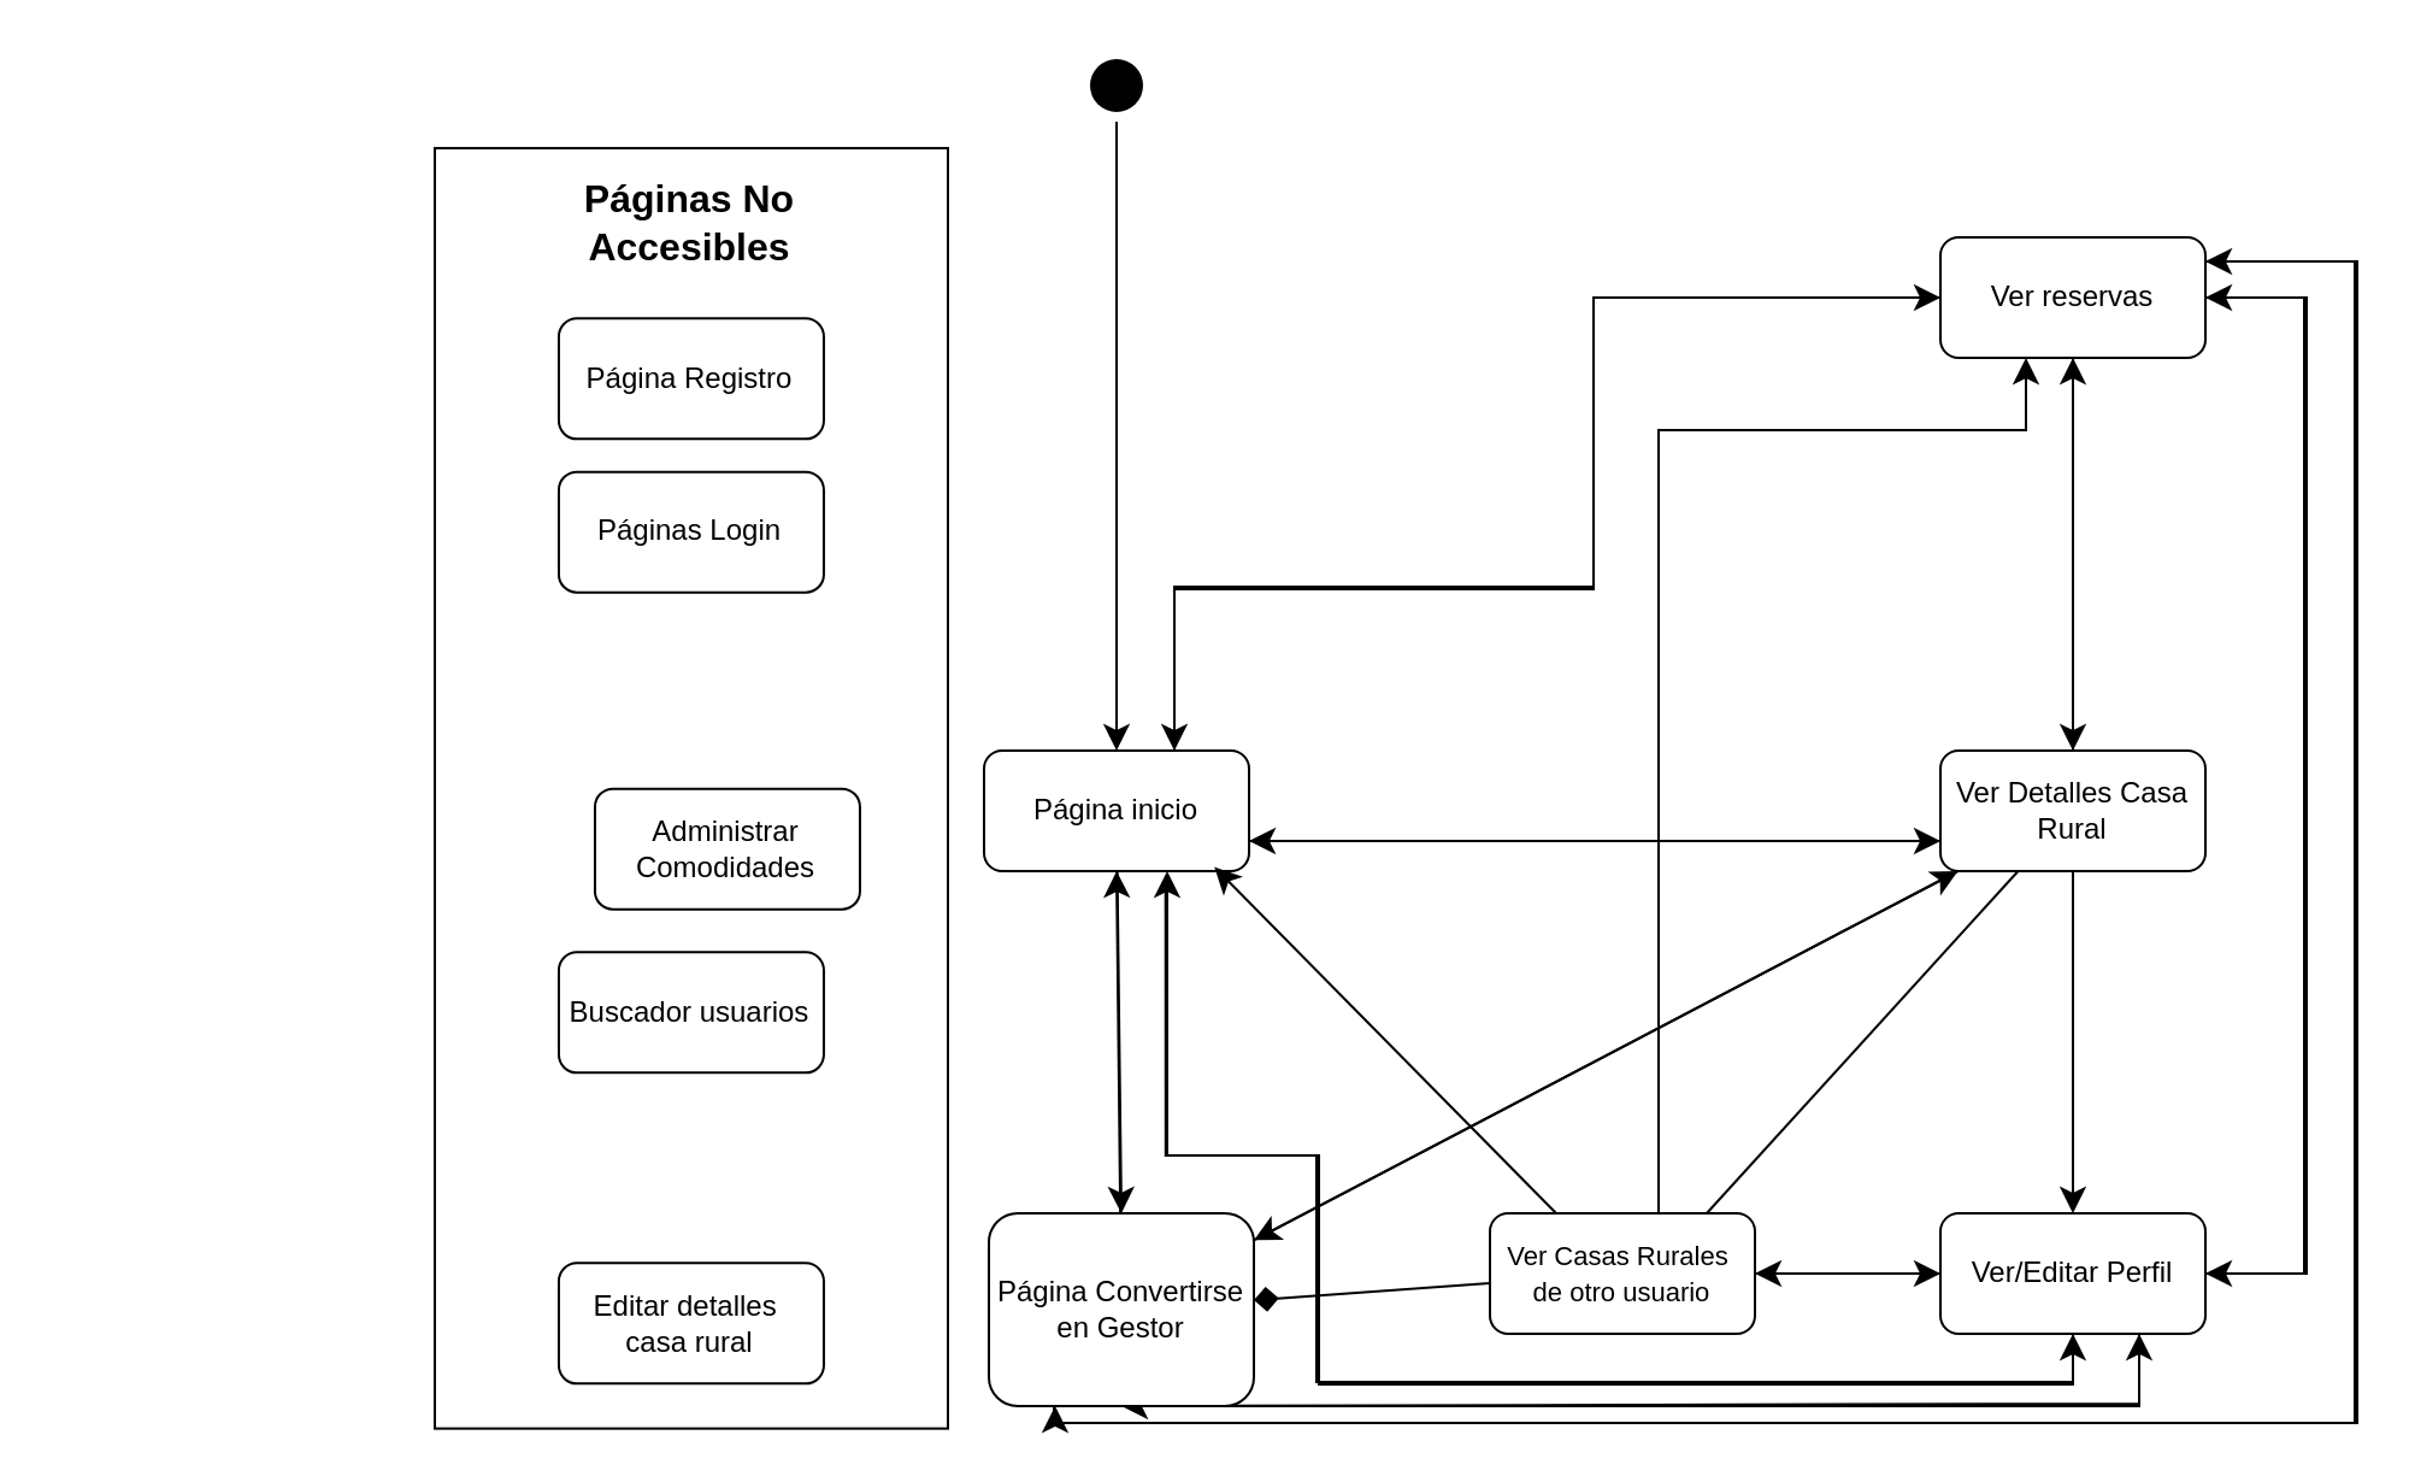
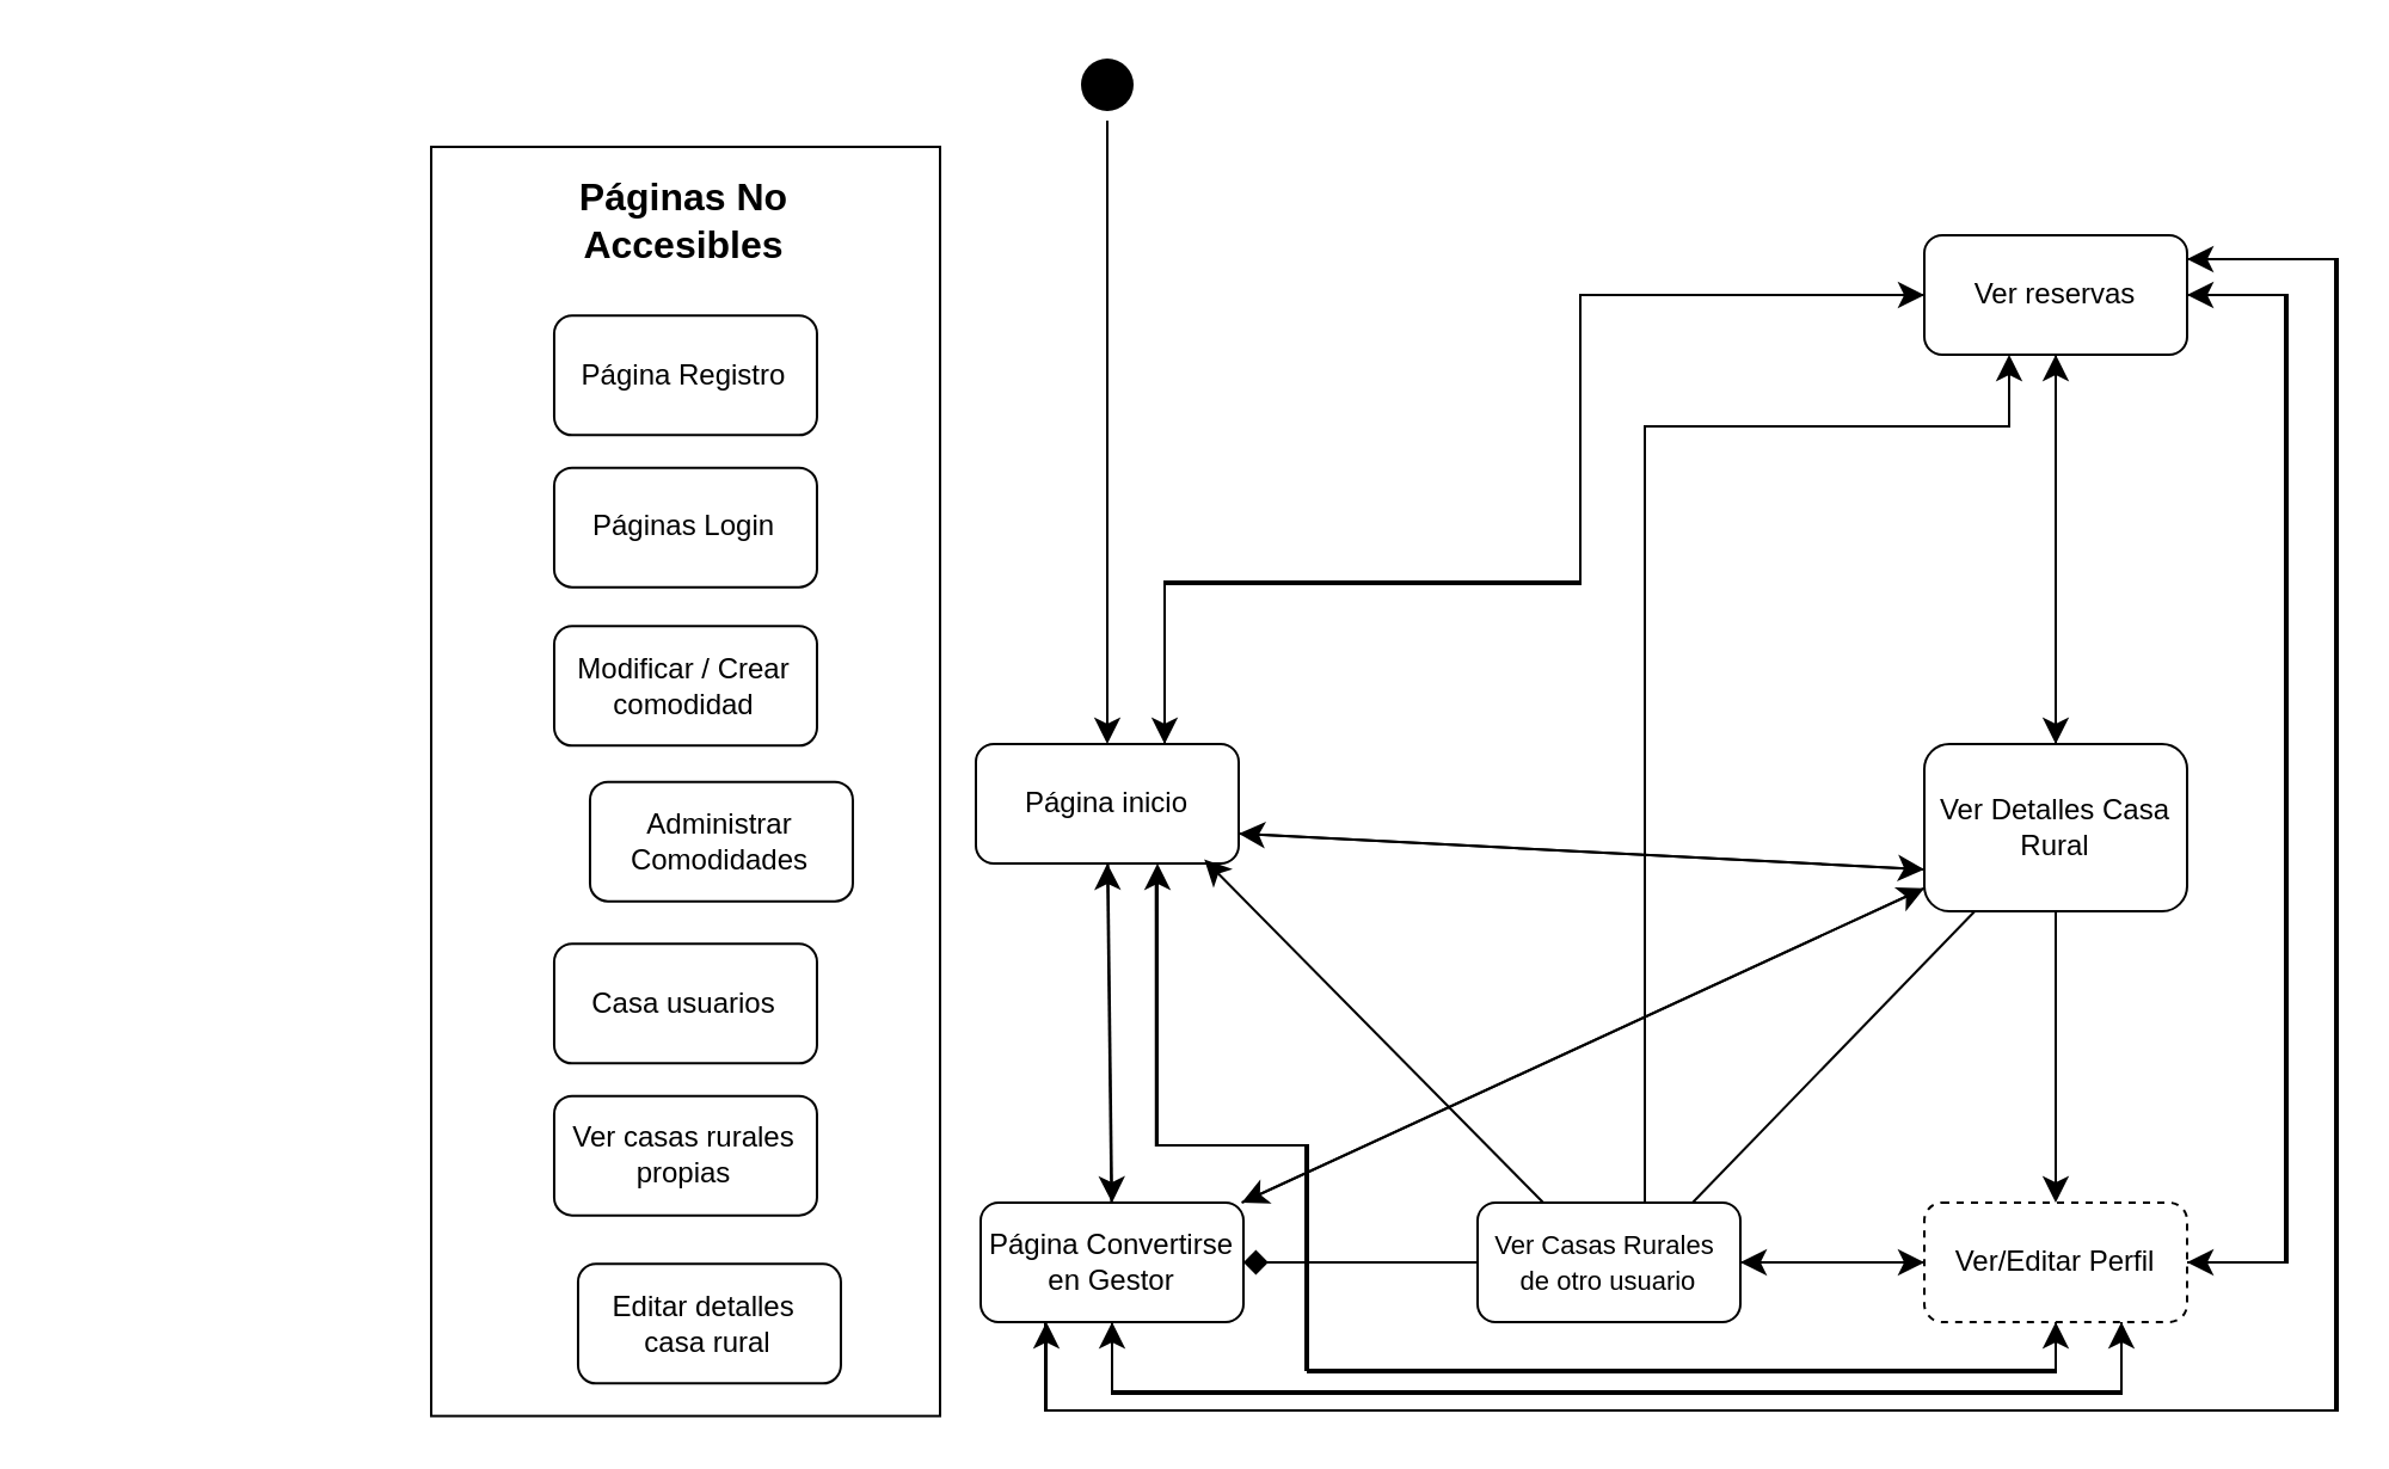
  <mxCell id="0" />
  <mxCell id="1" parent="0" />
  <mxCell id="2" style="edgeStyle=none;curved=1;rounded=0;orthogonalLoop=1;jettySize=auto;html=1;entryX=0.5;entryY=0;entryDx=0;entryDy=0;fontSize=12;startSize=8;endSize=8;" parent="1" source="3" target="8" edge="1"><mxGeometry relative="1" as="geometry" /></mxCell>
  <mxCell id="3" value="" style="ellipse;html=1;shape=startState;fillColor=#000000;strokeColor=none;" parent="1" vertex="1"><mxGeometry x="448" y="20" width="30" height="30" as="geometry" /></mxCell>
  <mxCell id="4" style="edgeStyle=none;curved=1;rounded=0;orthogonalLoop=1;jettySize=auto;html=1;fontSize=12;startSize=8;endSize=8;exitX=1;exitY=0.75;exitDx=0;exitDy=0;entryX=0;entryY=0.75;entryDx=0;entryDy=0;" parent="1" source="8" target="13" edge="1"><mxGeometry relative="1" as="geometry" /></mxCell>
  <mxCell id="5" style="edgeStyle=orthogonalEdgeStyle;rounded=0;orthogonalLoop=1;jettySize=auto;html=1;fontSize=12;startSize=8;endSize=8;exitX=0.75;exitY=0;exitDx=0;exitDy=0;entryX=0;entryY=0.5;entryDx=0;entryDy=0;" parent="1" source="8" target="26" edge="1"><mxGeometry relative="1" as="geometry"><Array as="points"><mxPoint x="487" y="311" /><mxPoint x="487" y="243" /><mxPoint x="661" y="243" /><mxPoint x="661" y="123" /></Array></mxGeometry></mxCell>
  <mxCell id="6" style="edgeStyle=orthogonalEdgeStyle;rounded=0;orthogonalLoop=1;jettySize=auto;html=1;entryX=0.5;entryY=1;entryDx=0;entryDy=0;fontSize=12;startSize=8;endSize=8;exitX=0.685;exitY=1.104;exitDx=0;exitDy=0;exitPerimeter=0;" parent="1" source="8" target="17" edge="1"><mxGeometry relative="1" as="geometry"><Array as="points"><mxPoint x="483" y="479" /><mxPoint x="546" y="479" /><mxPoint x="546" y="573" /><mxPoint x="860" y="573" /></Array></mxGeometry></mxCell>
  <mxCell id="7" style="edgeStyle=none;curved=1;rounded=0;orthogonalLoop=1;jettySize=auto;html=1;entryX=0.5;entryY=0;entryDx=0;entryDy=0;fontSize=12;startSize=8;endSize=8;" parent="1" source="8" target="34" edge="1"><mxGeometry relative="1" as="geometry" /></mxCell>
  <mxCell id="8" value="Página inicio" style="html=1;whiteSpace=wrap;rounded=1;" parent="1" vertex="1"><mxGeometry x="408" y="311" width="110" height="50" as="geometry" /></mxCell>
  <mxCell id="9" style="edgeStyle=none;curved=1;rounded=0;orthogonalLoop=1;jettySize=auto;html=1;entryX=1;entryY=0.75;entryDx=0;entryDy=0;fontSize=12;startSize=8;endSize=8;exitX=0;exitY=0.75;exitDx=0;exitDy=0;" parent="1" source="13" target="8" edge="1"><mxGeometry relative="1" as="geometry"><mxPoint x="432" y="505" as="sourcePoint" /></mxGeometry></mxCell>
  <mxCell id="10" style="edgeStyle=none;curved=1;rounded=0;orthogonalLoop=1;jettySize=auto;html=1;fontSize=12;startSize=8;endSize=8;" parent="1" source="13" target="26" edge="1"><mxGeometry relative="1" as="geometry"><mxPoint x="766" y="140" as="targetPoint" /></mxGeometry></mxCell>
  <mxCell id="11" style="edgeStyle=none;curved=1;rounded=0;orthogonalLoop=1;jettySize=auto;html=1;fontSize=12;startSize=8;endSize=8;" parent="1" source="13" target="17" edge="1"><mxGeometry relative="1" as="geometry" /></mxCell>
  <mxCell id="12" style="edgeStyle=none;curved=1;rounded=0;orthogonalLoop=1;jettySize=auto;html=1;fontSize=12;startSize=8;endSize=8;" parent="1" source="13" target="34" edge="1"><mxGeometry relative="1" as="geometry" /></mxCell>
- <mxCell id="13" value="Ver Detalles Casa Rural" style="html=1;whiteSpace=wrap;rounded=1;" parent="1" vertex="1"><mxGeometry x="805" y="311" width="110" height="50" as="geometry" /></mxCell>
+ <mxCell id="13" value="Ver Detalles Casa Rural" style="html=1;whiteSpace=wrap;rounded=1;" parent="1" vertex="1"><mxGeometry x="805" y="311" width="110" height="70" as="geometry" /></mxCell>
  <mxCell id="14" style="edgeStyle=none;curved=1;rounded=0;orthogonalLoop=1;jettySize=auto;html=1;fontSize=12;startSize=8;endSize=8;" parent="1" source="17" target="22" edge="1"><mxGeometry relative="1" as="geometry"><mxPoint x="681" y="461" as="targetPoint" /></mxGeometry></mxCell>
  <mxCell id="15" style="edgeStyle=elbowEdgeStyle;rounded=0;orthogonalLoop=1;jettySize=auto;html=1;entryX=1;entryY=0.5;entryDx=0;entryDy=0;fontSize=12;startSize=8;endSize=8;" parent="1" source="17" target="26" edge="1"><mxGeometry relative="1" as="geometry"><Array as="points"><mxPoint x="956" y="326" /></Array></mxGeometry></mxCell>
  <mxCell id="16" style="edgeStyle=orthogonalEdgeStyle;rounded=0;orthogonalLoop=1;jettySize=auto;html=1;entryX=0.5;entryY=1;entryDx=0;entryDy=0;fontSize=12;startSize=8;endSize=8;exitX=0.75;exitY=1;exitDx=0;exitDy=0;" parent="1" source="17" target="34" edge="1"><mxGeometry relative="1" as="geometry"><Array as="points"><mxPoint x="888" y="582" /><mxPoint x="465" y="582" /></Array></mxGeometry></mxCell>
- <mxCell id="17" value="Ver/Editar Perfil" style="html=1;whiteSpace=wrap;rounded=1;" parent="1" vertex="1"><mxGeometry x="805" y="503" width="110" height="50" as="geometry" /></mxCell>
+ <mxCell id="17" value="Ver/Editar Perfil" style="html=1;whiteSpace=wrap;rounded=1;dashed=1;" parent="1" vertex="1"><mxGeometry x="805" y="503" width="110" height="50" as="geometry" /></mxCell>
  <mxCell id="18" style="edgeStyle=none;curved=1;rounded=0;orthogonalLoop=1;jettySize=auto;html=1;fontSize=12;startSize=8;endSize=8;" parent="1" source="22" target="17" edge="1"><mxGeometry relative="1" as="geometry" /></mxCell>
  <mxCell id="19" style="edgeStyle=none;curved=1;rounded=0;orthogonalLoop=1;jettySize=auto;html=1;fontSize=12;startSize=8;endSize=8;exitX=0.818;exitY=0;exitDx=0;exitDy=0;exitPerimeter=0;endArrow=none;" parent="1" source="22" target="13" edge="1"><mxGeometry relative="1" as="geometry" /></mxCell>
  <mxCell id="20" style="edgeStyle=orthogonalEdgeStyle;rounded=0;orthogonalLoop=1;jettySize=auto;html=1;entryX=0.25;entryY=1;entryDx=0;entryDy=0;fontSize=12;startSize=8;endSize=8;" parent="1" edge="1"><mxGeometry relative="1" as="geometry"><mxPoint x="688" y="503" as="sourcePoint" /><mxPoint x="840.5" y="148" as="targetPoint" /><Array as="points"><mxPoint x="688" y="178" /><mxPoint x="841" y="178" /></Array></mxGeometry></mxCell>
  <mxCell id="21" style="edgeStyle=none;curved=1;rounded=0;orthogonalLoop=1;jettySize=auto;html=1;fontSize=12;startSize=8;endSize=8;endArrow=diamond;" parent="1" source="22" target="34" edge="1"><mxGeometry relative="1" as="geometry" /></mxCell>
  <mxCell id="22" value="&lt;font size=&quot;1&quot; style=&quot;&quot;&gt;&lt;span style=&quot;font-size: 11px;&quot;&gt;Ver Casas Rurales&amp;nbsp;&lt;/span&gt;&lt;/font&gt;&lt;div&gt;&lt;font size=&quot;1&quot; style=&quot;&quot;&gt;&lt;span style=&quot;font-size: 11px;&quot;&gt;de otro usuario&lt;/span&gt;&lt;/font&gt;&lt;/div&gt;" style="html=1;whiteSpace=wrap;rounded=1;" parent="1" vertex="1"><mxGeometry x="618" y="503" width="110" height="50" as="geometry" /></mxCell>
  <mxCell id="23" style="edgeStyle=orthogonalEdgeStyle;rounded=0;orthogonalLoop=1;jettySize=auto;html=1;fontSize=12;startSize=8;endSize=8;" parent="1" source="26" target="8" edge="1"><mxGeometry relative="1" as="geometry"><Array as="points"><mxPoint x="661" y="123" /><mxPoint x="661" y="244" /><mxPoint x="487" y="244" /></Array></mxGeometry></mxCell>
  <mxCell id="24" style="edgeStyle=elbowEdgeStyle;rounded=0;orthogonalLoop=1;jettySize=auto;html=1;entryX=1;entryY=0.5;entryDx=0;entryDy=0;fontSize=12;startSize=8;endSize=8;" parent="1" source="26" target="17" edge="1"><mxGeometry relative="1" as="geometry"><Array as="points"><mxPoint x="957" y="321" /></Array></mxGeometry></mxCell>
  <mxCell id="25" style="edgeStyle=orthogonalEdgeStyle;rounded=0;orthogonalLoop=1;jettySize=auto;html=1;entryX=0.25;entryY=1;entryDx=0;entryDy=0;fontSize=12;startSize=8;endSize=8;" parent="1" source="26" target="34" edge="1"><mxGeometry relative="1" as="geometry"><Array as="points"><mxPoint x="977" y="108" /><mxPoint x="977" y="590" /><mxPoint x="438" y="590" /></Array></mxGeometry></mxCell>
  <mxCell id="26" value="Ver reservas" style="html=1;whiteSpace=wrap;rounded=1;" parent="1" vertex="1"><mxGeometry x="805" y="98" width="110" height="50" as="geometry" /></mxCell>
  <mxCell id="27" style="edgeStyle=none;curved=1;rounded=0;orthogonalLoop=1;jettySize=auto;html=1;entryX=0.5;entryY=0;entryDx=0;entryDy=0;fontSize=12;startSize=8;endSize=8;exitX=0.5;exitY=1;exitDx=0;exitDy=0;" parent="1" source="26" target="13" edge="1"><mxGeometry relative="1" as="geometry"><mxPoint x="769" y="146" as="sourcePoint" /></mxGeometry></mxCell>
  <mxCell id="28" style="edgeStyle=none;curved=1;rounded=0;orthogonalLoop=1;jettySize=auto;html=1;fontSize=12;startSize=8;endSize=8;exitX=0.25;exitY=0;exitDx=0;exitDy=0;entryX=0.869;entryY=0.966;entryDx=0;entryDy=0;entryPerimeter=0;" parent="1" source="22" target="8" edge="1"><mxGeometry relative="1" as="geometry"><mxPoint x="522" y="386" as="targetPoint" /></mxGeometry></mxCell>
  <mxCell id="29" style="edgeStyle=orthogonalEdgeStyle;rounded=0;orthogonalLoop=1;jettySize=auto;html=1;fontSize=12;startSize=8;endSize=8;" parent="1" source="17" target="8" edge="1"><mxGeometry relative="1" as="geometry"><Array as="points"><mxPoint x="860" y="574" /><mxPoint x="547" y="574" /><mxPoint x="547" y="479" /><mxPoint x="484" y="479" /></Array></mxGeometry></mxCell>
  <mxCell id="30" style="edgeStyle=none;curved=1;rounded=0;orthogonalLoop=1;jettySize=auto;html=1;entryX=0.5;entryY=1;entryDx=0;entryDy=0;fontSize=12;startSize=8;endSize=8;" parent="1" source="34" target="8" edge="1"><mxGeometry relative="1" as="geometry" /></mxCell>
  <mxCell id="31" style="edgeStyle=orthogonalEdgeStyle;rounded=0;orthogonalLoop=1;jettySize=auto;html=1;entryX=0.75;entryY=1;entryDx=0;entryDy=0;fontSize=12;startSize=8;endSize=8;exitX=0.5;exitY=1;exitDx=0;exitDy=0;" parent="1" source="34" target="17" edge="1"><mxGeometry relative="1" as="geometry"><Array as="points"><mxPoint x="465" y="583" /><mxPoint x="888" y="583" /></Array></mxGeometry></mxCell>
  <mxCell id="32" style="edgeStyle=none;curved=1;rounded=0;orthogonalLoop=1;jettySize=auto;html=1;fontSize=12;startSize=8;endSize=8;" parent="1" source="34" target="13" edge="1"><mxGeometry relative="1" as="geometry" /></mxCell>
  <mxCell id="33" style="edgeStyle=orthogonalEdgeStyle;rounded=0;orthogonalLoop=1;jettySize=auto;html=1;fontSize=12;startSize=8;endSize=8;" parent="1" source="34" target="26" edge="1"><mxGeometry relative="1" as="geometry"><Array as="points"><mxPoint x="437" y="590" /><mxPoint x="978" y="590" /><mxPoint x="978" y="108" /></Array></mxGeometry></mxCell>
- <mxCell id="34" value="Página Convertirse en Gestor" style="html=1;whiteSpace=wrap;rounded=1;" parent="1" vertex="1"><mxGeometry x="410" y="503" width="110" height="80" as="geometry" /></mxCell>
+ <mxCell id="34" value="Página Convertirse en Gestor" style="html=1;whiteSpace=wrap;rounded=1;" parent="1" vertex="1"><mxGeometry x="410" y="503" width="110" height="50" as="geometry" /></mxCell>
  <mxCell id="35" value="" style="group" parent="1" vertex="1" connectable="0"><mxGeometry x="179.995" y="60.995" width="213.0" height="531.33" as="geometry" /></mxCell>
  <mxCell id="36" value="&lt;div&gt;&lt;br/&gt;&lt;/div&gt;" style="rounded=0;whiteSpace=wrap;html=1;rotation=90;container=0;" parent="35" vertex="1"><mxGeometry x="-159.165" y="159.165" width="531.33" height="213" as="geometry" /></mxCell>
  <mxCell id="37" value="Páginas Login" style="html=1;whiteSpace=wrap;rounded=1;container=0;" parent="35" vertex="1"><mxGeometry x="51.485" y="134.335" width="110" height="50" as="geometry" /></mxCell>
  <mxCell id="38" value="Página Registro" style="html=1;whiteSpace=wrap;rounded=1;container=0;" parent="35" vertex="1"><mxGeometry x="51.485" y="70.675" width="110" height="50" as="geometry" /></mxCell>
  <mxCell id="39" value="&lt;b&gt;Páginas No Accesibles&lt;/b&gt;" style="text;html=1;align=center;verticalAlign=middle;whiteSpace=wrap;rounded=0;fontSize=16;container=0;" parent="35" vertex="1"><mxGeometry x="45.485" y="15.675" width="122" height="30" as="geometry" /></mxCell>
  <mxCell id="40" value="Administrar Comodidades" style="html=1;whiteSpace=wrap;rounded=1;container=0;" parent="35" vertex="1"><mxGeometry x="66.485" y="265.835" width="110" height="50" as="geometry" /></mxCell>
- <mxCell id="42" value="Buscador usuarios" style="html=1;whiteSpace=wrap;rounded=1;container=0;" parent="35" vertex="1"><mxGeometry x="51.485" y="333.685" width="110" height="50" as="geometry" /></mxCell>
- <mxCell id="44" value="Editar detalles&amp;nbsp;&lt;div&gt;casa rural&lt;/div&gt;" style="html=1;whiteSpace=wrap;rounded=1;container=0;" parent="35" vertex="1"><mxGeometry x="51.485" y="462.685" width="110" height="50" as="geometry" /></mxCell>
+ <mxCell id="41" value="Modificar / Crear comodidad" style="html=1;whiteSpace=wrap;rounded=1;container=0;" parent="35" vertex="1"><mxGeometry x="51.495" y="200.685" width="110" height="50" as="geometry" /></mxCell>
+ <mxCell id="42" value="Casa usuarios" style="html=1;whiteSpace=wrap;rounded=1;container=0;" parent="35" vertex="1"><mxGeometry x="51.485" y="333.685" width="110" height="50" as="geometry" /></mxCell>
+ <mxCell id="43" value="Ver casas rurales propias" style="html=1;whiteSpace=wrap;rounded=1;container=0;" parent="35" vertex="1"><mxGeometry x="51.485" y="397.335" width="110" height="50" as="geometry" /></mxCell>
+ <mxCell id="44" value="Editar detalles&amp;nbsp;&lt;div&gt;casa rural&lt;/div&gt;" style="html=1;whiteSpace=wrap;rounded=1;container=0;" parent="35" vertex="1"><mxGeometry x="61.485" y="467.685" width="110" height="50" as="geometry" /></mxCell>
